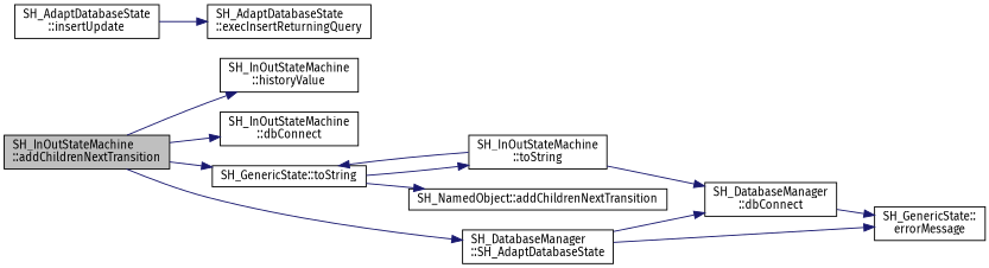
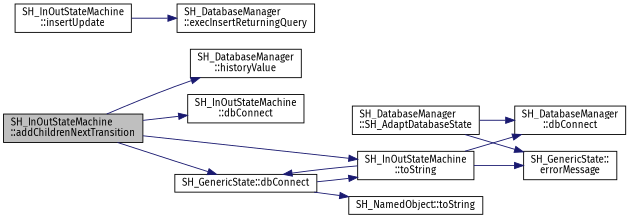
  digraph {
    fontname="Fira Sans"
    rankdir=LR
    node [color=black fontname="Fira Sans" fontsize=11 shape=record]
    edge [color=midnightblue fontname="Fira Sans" fontsize=11 labelfontname=Verdana labelfontsize=11 style=solid]
    n1 [fillcolor=grey75 fontcolor=black height=0.2 label="SH_InOutStateMachine\l::addChildrenNextTransition" style=filled width=0.4]
-   n2 [height=0.2 label="SH_InOutStateMachine\l::historyValue" width=0.4]
+   n2 [height=0.2 label="SH_DatabaseManager\l::historyValue" width=0.4]
    n3 [height=0.2 label="SH_InOutStateMachine\l::dbConnect" width=0.4]
-   n4 [height=0.2 label="SH_GenericState::toString" width=0.4]
+   n4 [height=0.2 label="SH_GenericState::dbConnect" width=0.4]
    n5 [height=0.2 label="SH_InOutStateMachine\l::toString" width=0.4]
-   n6 [height=0.2 label="SH_AdaptDatabaseState\l::insertUpdate" width=0.4]
-   n7 [height=0.2 label="SH_AdaptDatabaseState\l::execInsertReturningQuery" width=0.4]
-   n8 [height=0.2 label="SH_NamedObject::addChildrenNextTransition" width=0.4]
+   n6 [height=0.2 label="SH_InOutStateMachine\l::insertUpdate" width=0.4]
+   n7 [height=0.2 label="SH_DatabaseManager\l::execInsertReturningQuery" width=0.4]
+   n8 [height=0.2 label="SH_NamedObject::toString" width=0.4]
    n9 [height=0.2 label="SH_DatabaseManager\l::dbConnect" width=0.4]
    n10 [height=0.2 label="SH_DatabaseManager\l::SH_AdaptDatabaseState" width=0.4]
    n11 [height=0.2 label="SH_GenericState::\lerrorMessage" width=0.4]
    n1 -> n2
    n1 -> n3
    n1 -> n4
-   n1 -> n10
+   n1 -> n5
    n4 -> n5
    n4 -> n8
    n5 -> n4
    n5 -> n9
    n6 -> n7
-   n9 -> n11
+   n5 -> n11
    n10 -> n9
    n10 -> n11
  }
